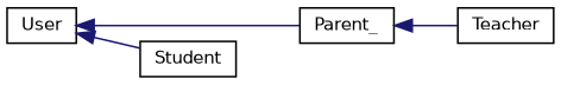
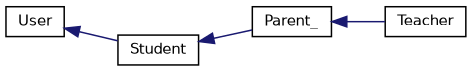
  digraph {
    rankdir=LR
    node [color=black fillcolor=white fontname=Helvetica fontsize=10 shape=record style=filled]
    edge [color=midnightblue dir=back fontname=Helvetica fontsize=10 labelfontname=Helvetica labelfontsize=10 style=solid]
    n1 [height=0.2 label=User width=0.4]
    n2 [height=0.2 label=Parent_ width=0.4]
    n3 [height=0.2 label=Student width=0.4]
    n4 [height=0.2 label=Teacher width=0.4]
-   n1 -> n2
+   n3 -> n2
    n1 -> n3
    n2 -> n4
  }
